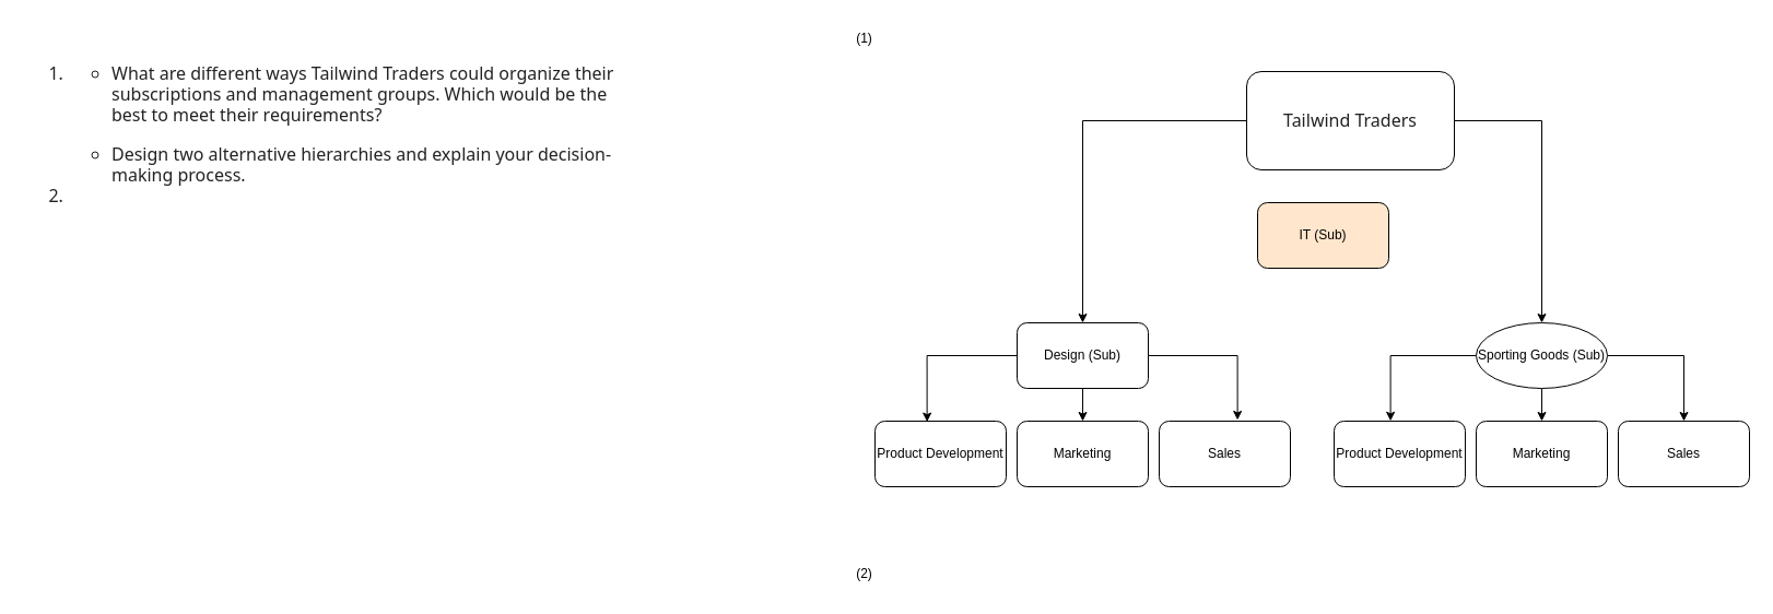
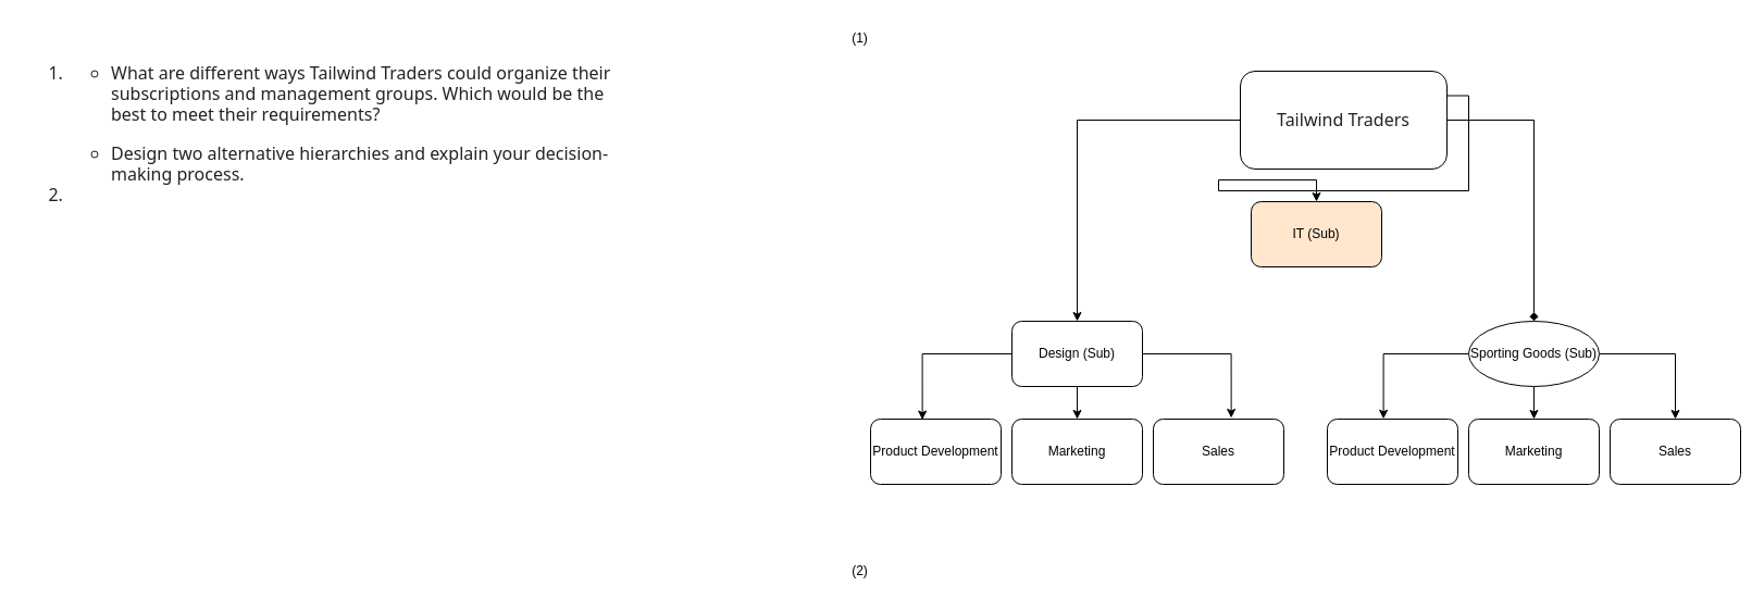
  <mxCell id="0" />
  <mxCell id="1" parent="0" />
  <mxCell id="2" style="edgeStyle=orthogonalEdgeStyle;rounded=0;orthogonalLoop=1;jettySize=auto;html=1;exitX=0.5;exitY=1;exitDx=0;exitDy=0;entryX=0.5;entryY=0;entryDx=0;entryDy=0;" parent="1" source="5" target="11" edge="1"><mxGeometry relative="1" as="geometry" /></mxCell>
  <mxCell id="3" style="edgeStyle=orthogonalEdgeStyle;rounded=0;orthogonalLoop=1;jettySize=auto;html=1;exitX=1;exitY=0.5;exitDx=0;exitDy=0;entryX=0.597;entryY=-0.017;entryDx=0;entryDy=0;entryPerimeter=0;" parent="1" source="5" target="12" edge="1"><mxGeometry relative="1" as="geometry" /></mxCell>
  <mxCell id="4" style="edgeStyle=orthogonalEdgeStyle;rounded=0;orthogonalLoop=1;jettySize=auto;html=1;exitX=0;exitY=0.5;exitDx=0;exitDy=0;entryX=0.397;entryY=0.01;entryDx=0;entryDy=0;entryPerimeter=0;" parent="1" source="5" target="10" edge="1"><mxGeometry relative="1" as="geometry" /></mxCell>
  <mxCell id="5" value="Design (Sub)" style="rounded=1;whiteSpace=wrap;html=1;" parent="1" vertex="1"><mxGeometry x="930" y="295" width="120" height="60" as="geometry" /></mxCell>
  <mxCell id="6" style="edgeStyle=orthogonalEdgeStyle;rounded=0;orthogonalLoop=1;jettySize=auto;html=1;exitX=0;exitY=0.5;exitDx=0;exitDy=0;entryX=0.43;entryY=-0.003;entryDx=0;entryDy=0;entryPerimeter=0;" parent="1" source="9" target="13" edge="1"><mxGeometry relative="1" as="geometry" /></mxCell>
  <mxCell id="7" style="edgeStyle=orthogonalEdgeStyle;rounded=0;orthogonalLoop=1;jettySize=auto;html=1;exitX=0.5;exitY=1;exitDx=0;exitDy=0;entryX=0.5;entryY=0;entryDx=0;entryDy=0;" parent="1" source="9" target="14" edge="1"><mxGeometry relative="1" as="geometry" /></mxCell>
  <mxCell id="8" style="edgeStyle=orthogonalEdgeStyle;rounded=0;orthogonalLoop=1;jettySize=auto;html=1;exitX=1;exitY=0.5;exitDx=0;exitDy=0;entryX=0.5;entryY=0;entryDx=0;entryDy=0;" parent="1" source="9" target="15" edge="1"><mxGeometry relative="1" as="geometry" /></mxCell>
  <mxCell id="9" value="Sporting Goods (Sub)" style="ellipse;whiteSpace=wrap;html=1;" parent="1" vertex="1"><mxGeometry x="1350" y="295" width="120" height="60" as="geometry" /></mxCell>
  <mxCell id="10" value="Product Development" style="rounded=1;whiteSpace=wrap;html=1;" parent="1" vertex="1"><mxGeometry x="800" y="385" width="120" height="60" as="geometry" /></mxCell>
  <mxCell id="11" value="Marketing" style="rounded=1;whiteSpace=wrap;html=1;" parent="1" vertex="1"><mxGeometry x="930" y="385" width="120" height="60" as="geometry" /></mxCell>
  <mxCell id="12" value="Sales" style="rounded=1;whiteSpace=wrap;html=1;" parent="1" vertex="1"><mxGeometry x="1060" y="385" width="120" height="60" as="geometry" /></mxCell>
  <mxCell id="13" value="Product Development" style="rounded=1;whiteSpace=wrap;html=1;" parent="1" vertex="1"><mxGeometry x="1220" y="385" width="120" height="60" as="geometry" /></mxCell>
  <mxCell id="14" value="Marketing" style="rounded=1;whiteSpace=wrap;html=1;" parent="1" vertex="1"><mxGeometry x="1350" y="385" width="120" height="60" as="geometry" /></mxCell>
  <mxCell id="15" value="Sales" style="rounded=1;whiteSpace=wrap;html=1;" parent="1" vertex="1"><mxGeometry x="1480" y="385" width="120" height="60" as="geometry" /></mxCell>
  <mxCell id="16" style="edgeStyle=orthogonalEdgeStyle;rounded=0;orthogonalLoop=1;jettySize=auto;html=1;entryX=0.5;entryY=0;entryDx=0;entryDy=0;" parent="1" source="19" target="5" edge="1"><mxGeometry relative="1" as="geometry" /></mxCell>
- <mxCell id="17" style="edgeStyle=orthogonalEdgeStyle;rounded=0;orthogonalLoop=1;jettySize=auto;html=1;exitX=1;exitY=0.5;exitDx=0;exitDy=0;entryX=0.5;entryY=0;entryDx=0;entryDy=0;" parent="1" source="19" target="9" edge="1"><mxGeometry relative="1" as="geometry" /></mxCell>
+ <mxCell id="17" style="edgeStyle=orthogonalEdgeStyle;rounded=0;orthogonalLoop=1;jettySize=auto;html=1;exitX=1;exitY=0.5;exitDx=0;exitDy=0;entryX=0.5;entryY=0;entryDx=0;entryDy=0;endArrow=diamond;" parent="1" source="19" target="9" edge="1"><mxGeometry relative="1" as="geometry" /></mxCell>
+ <mxCell id="18" style="edgeStyle=orthogonalEdgeStyle;rounded=0;orthogonalLoop=1;jettySize=auto;html=1;exitX=1;exitY=0.25;exitDx=0;exitDy=0;" parent="1" source="19" target="20" edge="1"><mxGeometry relative="1" as="geometry" /></mxCell>
  <mxCell id="19" value="&lt;span style=&quot;color: rgb(34, 34, 34); font-family: segoe-ui_normal, &amp;quot;Segoe UI&amp;quot;, Segoe, &amp;quot;Segoe WP&amp;quot;, &amp;quot;Helvetica Neue&amp;quot;, Helvetica, sans-serif; font-size: 16px; text-align: left; background-color: rgb(255, 255, 255);&quot;&gt;Tailwind Traders&lt;/span&gt;" style="rounded=1;whiteSpace=wrap;html=1;" parent="1" vertex="1"><mxGeometry x="1140" y="65" width="190" height="90" as="geometry" /></mxCell>
  <mxCell id="20" value="IT (Sub)" style="rounded=1;whiteSpace=wrap;html=1;fillColor=#ffe6cc;" parent="1" vertex="1"><mxGeometry x="1150" y="185" width="120" height="60" as="geometry" /></mxCell>
  <mxCell id="21" value="(1)" style="text;html=1;align=center;verticalAlign=middle;resizable=0;points=[];autosize=1;strokeColor=none;fillColor=none;" parent="1" vertex="1"><mxGeometry y="20" width="40" height="30" as="geometry" x="770" /></mxCell>
  <mxCell id="22" value="(2)" style="text;html=1;align=center;verticalAlign=middle;resizable=0;points=[];autosize=1;strokeColor=none;fillColor=none;" parent="1" vertex="1"><mxGeometry y="510" width="40" height="30" as="geometry" x="770" /></mxCell>
  <mxCell id="23" value="&lt;ol style=&quot;box-sizing: border-box; margin-top: 1rem; margin-bottom: 1rem; color: rgb(34, 34, 34); font-family: segoe-ui_normal, &amp;quot;Segoe UI&amp;quot;, Segoe, &amp;quot;Segoe WP&amp;quot;, &amp;quot;Helvetica Neue&amp;quot;, Helvetica, sans-serif; font-size: 16px; font-style: normal; font-variant-ligatures: normal; font-variant-caps: normal; font-weight: 400; letter-spacing: normal; orphans: 2; text-align: left; text-indent: 0px; text-transform: none; widows: 2; word-spacing: 0px; -webkit-text-stroke-width: 0px; background-color: rgb(255, 255, 255); text-decoration-thickness: initial; text-decoration-style: initial; text-decoration-color: initial;&quot;&gt;&lt;li style=&quot;box-sizing: border-box;&quot;&gt;&lt;ul style=&quot;box-sizing: border-box; margin-top: 1rem; margin-bottom: 0px;&quot;&gt;&lt;li style=&quot;box-sizing: border-box;&quot;&gt;&lt;p style=&quot;box-sizing: border-box; margin-top: 1rem; margin-bottom: 0px;&quot;&gt;What are different ways Tailwind Traders could organize their subscriptions and management groups. Which would be the best to meet their requirements?&lt;/p&gt;&lt;/li&gt;&lt;li style=&quot;box-sizing: border-box;&quot;&gt;&lt;p style=&quot;box-sizing: border-box; margin-top: 1rem; margin-bottom: 0px;&quot;&gt;Design two alternative hierarchies and explain your decision-making process.&lt;/p&gt;&lt;/li&gt;&lt;/ul&gt;&lt;/li&gt;&lt;li style=&quot;box-sizing: border-box;&quot;&gt;&lt;/li&gt;&lt;/ol&gt;&lt;br class=&quot;Apple-interchange-newline&quot;&gt;" style="text;whiteSpace=wrap;html=1;" parent="1" vertex="1"><mxGeometry x="20" y="35" width="560" height="200" as="geometry" /></mxCell>
